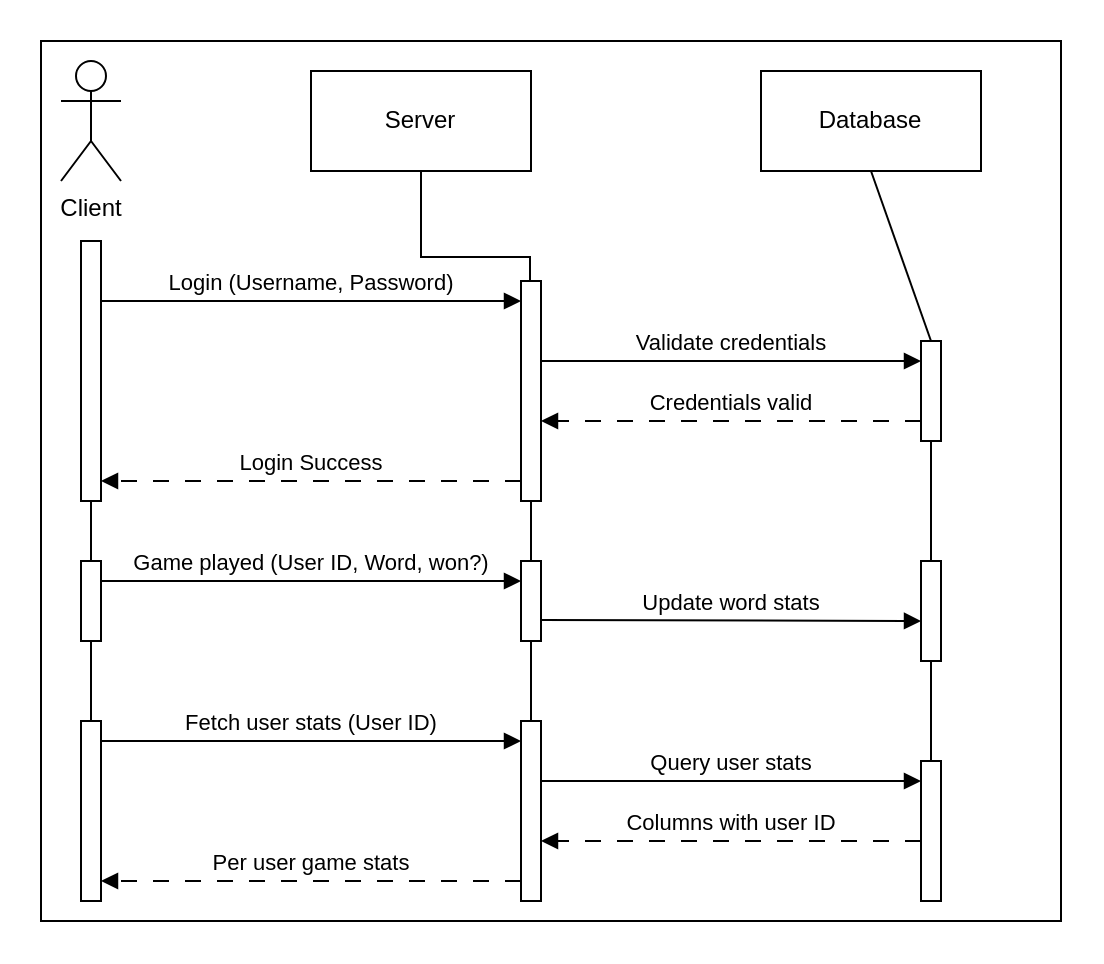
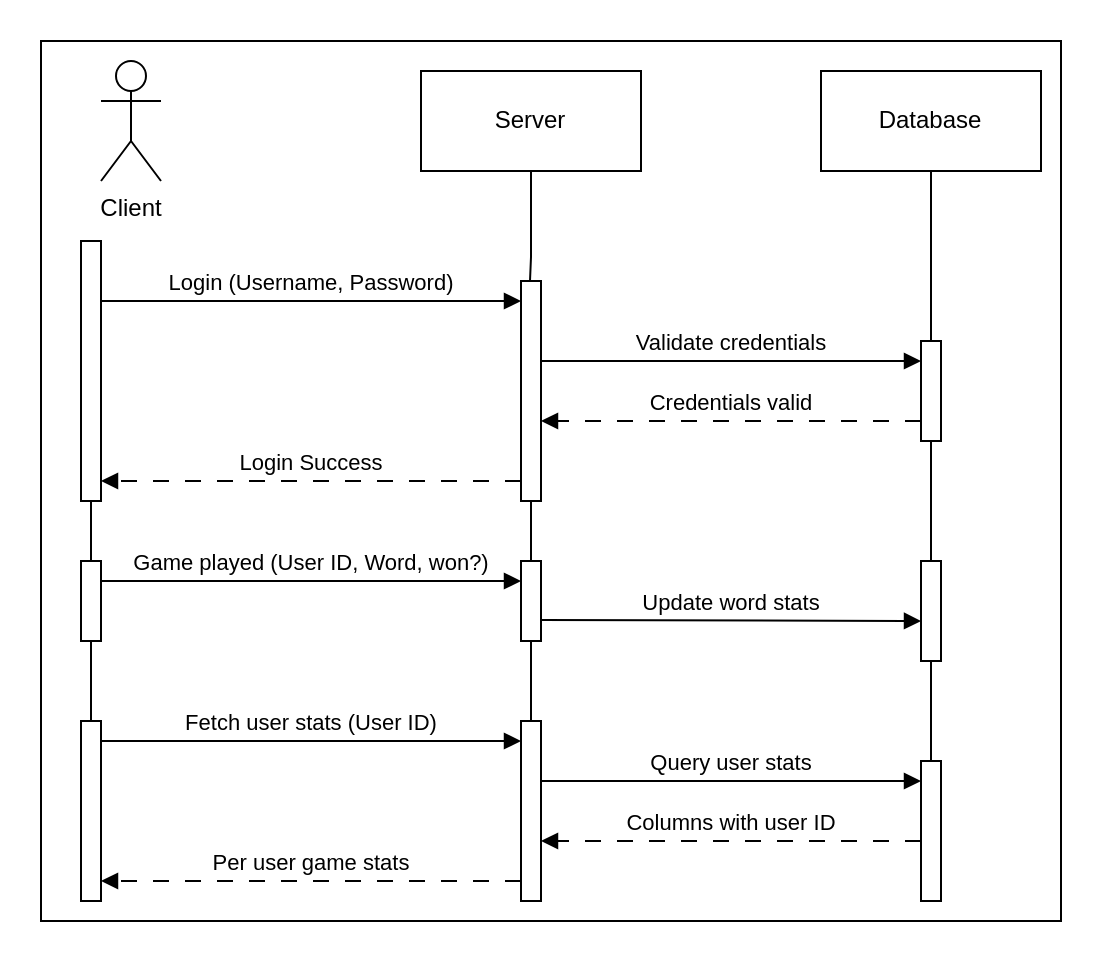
  <mxCell id="0" />
  <mxCell id="1" parent="0" />
  <mxCell id="2" value="" style="rounded=0;whiteSpace=wrap;html=1;" vertex="1" parent="1"><mxGeometry x="20" y="20" width="510" height="440" as="geometry" /></mxCell>
  <mxCell id="3" value="" style="html=1;points=[[0,0,0,0,5],[0,1,0,0,-5],[1,0,0,0,5],[1,1,0,0,-5]];perimeter=orthogonalPerimeter;outlineConnect=0;targetShapes=umlLifeline;portConstraint=eastwest;newEdgeStyle={&quot;curved&quot;:0,&quot;rounded&quot;:0};" vertex="1" parent="1"><mxGeometry x="260" y="140" width="10" height="110" as="geometry" /></mxCell>
- <mxCell id="4" value="Client" style="shape=umlActor;verticalLabelPosition=bottom;verticalAlign=top;html=1;" vertex="1" parent="1"><mxGeometry x="30" y="30" width="30" height="60" as="geometry" /></mxCell>
+ <mxCell id="4" value="Client" style="shape=umlActor;verticalLabelPosition=bottom;verticalAlign=top;html=1;" vertex="1" parent="1"><mxGeometry x="50" y="30" width="30" height="60" as="geometry" /></mxCell>
  <mxCell id="5" style="edgeStyle=orthogonalEdgeStyle;rounded=0;orthogonalLoop=1;jettySize=auto;html=1;exitX=0.5;exitY=1;exitDx=0;exitDy=0;endArrow=none;endFill=0;" edge="1" parent="1" source="6"><mxGeometry relative="1" as="geometry"><mxPoint x="264.5" y="140" as="targetPoint" /><mxPoint x="264.5" y="95" as="sourcePoint" /><Array as="points"><mxPoint x="265" y="128" /></Array></mxGeometry></mxCell>
- <mxCell id="6" value="Server" style="html=1;whiteSpace=wrap;" vertex="1" parent="1"><mxGeometry x="155" y="35" width="110" height="50" as="geometry" /></mxCell>
- <mxCell id="7" value="Database" style="html=1;whiteSpace=wrap;" vertex="1" parent="1"><mxGeometry x="380" y="35" width="110" height="50" as="geometry" /></mxCell>
+ <mxCell id="6" value="Server" style="html=1;whiteSpace=wrap;" vertex="1" parent="1"><mxGeometry x="210" y="35" width="110" height="50" as="geometry" /></mxCell>
+ <mxCell id="7" value="Database" style="html=1;whiteSpace=wrap;" vertex="1" parent="1"><mxGeometry x="410" y="35" width="110" height="50" as="geometry" /></mxCell>
  <mxCell id="8" value="" style="html=1;points=[[0,0,0,0,5],[0,1,0,0,-5],[1,0,0,0,5],[1,1,0,0,-5]];perimeter=orthogonalPerimeter;outlineConnect=0;targetShapes=umlLifeline;portConstraint=eastwest;newEdgeStyle={&quot;curved&quot;:0,&quot;rounded&quot;:0};" vertex="1" parent="1"><mxGeometry x="460" y="170" width="10" height="50" as="geometry" /></mxCell>
  <mxCell id="9" value="" style="html=1;points=[[0,0,0,0,5],[0,1,0,0,-5],[1,0,0,0,5],[1,1,0,0,-5]];perimeter=orthogonalPerimeter;outlineConnect=0;targetShapes=umlLifeline;portConstraint=eastwest;newEdgeStyle={&quot;curved&quot;:0,&quot;rounded&quot;:0};" vertex="1" parent="1"><mxGeometry x="40" y="120" width="10" height="130" as="geometry" /></mxCell>
  <mxCell id="10" value="Login (Username, Password)" style="html=1;verticalAlign=bottom;endArrow=block;curved=0;rounded=0;" edge="1" parent="1" target="3"><mxGeometry width="80" relative="1" as="geometry"><mxPoint x="50" y="150" as="sourcePoint" /><mxPoint x="130" y="150" as="targetPoint" /></mxGeometry></mxCell>
  <mxCell id="11" value="Validate credentials" style="html=1;verticalAlign=bottom;endArrow=block;curved=0;rounded=0;" edge="1" parent="1" target="8"><mxGeometry width="80" relative="1" as="geometry"><mxPoint x="270" y="180" as="sourcePoint" /><mxPoint x="350" y="180" as="targetPoint" /></mxGeometry></mxCell>
  <mxCell id="12" value="Credentials valid" style="html=1;verticalAlign=bottom;endArrow=block;curved=0;rounded=0;dashed=1;dashPattern=8 8;" edge="1" parent="1"><mxGeometry width="80" relative="1" as="geometry"><mxPoint x="460" y="210" as="sourcePoint" /><mxPoint x="270" y="210" as="targetPoint" /><mxPoint as="offset" /></mxGeometry></mxCell>
  <mxCell id="13" value="Login Success" style="html=1;verticalAlign=bottom;endArrow=block;curved=0;rounded=0;dashed=1;dashPattern=8 8;" edge="1" parent="1" source="3"><mxGeometry width="80" relative="1" as="geometry"><mxPoint x="250" y="240" as="sourcePoint" /><mxPoint x="50" y="240" as="targetPoint" /></mxGeometry></mxCell>
  <mxCell id="14" value="Game played (User ID, Word, won?)" style="html=1;verticalAlign=bottom;endArrow=block;curved=0;rounded=0;" edge="1" parent="1"><mxGeometry width="80" relative="1" as="geometry"><mxPoint x="50" y="290" as="sourcePoint" /><mxPoint x="260" y="290" as="targetPoint" /><mxPoint as="offset" /></mxGeometry></mxCell>
  <mxCell id="15" value="Update word stats" style="html=1;verticalAlign=bottom;endArrow=block;curved=0;rounded=0;" edge="1" parent="1"><mxGeometry width="80" relative="1" as="geometry"><mxPoint x="270" y="309.5" as="sourcePoint" /><mxPoint x="460" y="310" as="targetPoint" /></mxGeometry></mxCell>
  <mxCell id="16" value="Fetch user stats (User ID)" style="html=1;verticalAlign=bottom;endArrow=block;curved=0;rounded=0;" edge="1" parent="1"><mxGeometry width="80" relative="1" as="geometry"><mxPoint x="50" y="370" as="sourcePoint" /><mxPoint x="260" y="370" as="targetPoint" /><mxPoint as="offset" /></mxGeometry></mxCell>
  <mxCell id="17" value="Query user stats" style="html=1;verticalAlign=bottom;endArrow=block;curved=0;rounded=0;" edge="1" parent="1"><mxGeometry width="80" relative="1" as="geometry"><mxPoint x="270" y="390" as="sourcePoint" /><mxPoint x="460" y="390" as="targetPoint" /></mxGeometry></mxCell>
  <mxCell id="18" value="Columns with user ID" style="html=1;verticalAlign=bottom;endArrow=block;curved=0;rounded=0;dashed=1;dashPattern=8 8;" edge="1" parent="1"><mxGeometry width="80" relative="1" as="geometry"><mxPoint x="460" y="420" as="sourcePoint" /><mxPoint x="270" y="420" as="targetPoint" /><mxPoint as="offset" /></mxGeometry></mxCell>
  <mxCell id="19" value="Per user game stats" style="html=1;verticalAlign=bottom;endArrow=block;curved=0;rounded=0;dashed=1;dashPattern=8 8;" edge="1" parent="1"><mxGeometry width="80" relative="1" as="geometry"><mxPoint x="260" y="440" as="sourcePoint" /><mxPoint x="50" y="440" as="targetPoint" /></mxGeometry></mxCell>
  <mxCell id="20" value="" style="html=1;points=[[0,0,0,0,5],[0,1,0,0,-5],[1,0,0,0,5],[1,1,0,0,-5]];perimeter=orthogonalPerimeter;outlineConnect=0;targetShapes=umlLifeline;portConstraint=eastwest;newEdgeStyle={&quot;curved&quot;:0,&quot;rounded&quot;:0};" vertex="1" parent="1"><mxGeometry x="40" y="280" width="10" height="40" as="geometry" /></mxCell>
  <mxCell id="21" value="" style="html=1;points=[[0,0,0,0,5],[0,1,0,0,-5],[1,0,0,0,5],[1,1,0,0,-5]];perimeter=orthogonalPerimeter;outlineConnect=0;targetShapes=umlLifeline;portConstraint=eastwest;newEdgeStyle={&quot;curved&quot;:0,&quot;rounded&quot;:0};" vertex="1" parent="1"><mxGeometry x="260" y="280" width="10" height="40" as="geometry" /></mxCell>
  <mxCell id="22" value="" style="html=1;points=[[0,0,0,0,5],[0,1,0,0,-5],[1,0,0,0,5],[1,1,0,0,-5]];perimeter=orthogonalPerimeter;outlineConnect=0;targetShapes=umlLifeline;portConstraint=eastwest;newEdgeStyle={&quot;curved&quot;:0,&quot;rounded&quot;:0};" vertex="1" parent="1"><mxGeometry x="460" y="280" width="10" height="50" as="geometry" /></mxCell>
  <mxCell id="23" value="" style="html=1;points=[[0,0,0,0,5],[0,1,0,0,-5],[1,0,0,0,5],[1,1,0,0,-5]];perimeter=orthogonalPerimeter;outlineConnect=0;targetShapes=umlLifeline;portConstraint=eastwest;newEdgeStyle={&quot;curved&quot;:0,&quot;rounded&quot;:0};" vertex="1" parent="1"><mxGeometry x="40" y="360" width="10" height="90" as="geometry" /></mxCell>
  <mxCell id="24" value="" style="html=1;points=[[0,0,0,0,5],[0,1,0,0,-5],[1,0,0,0,5],[1,1,0,0,-5]];perimeter=orthogonalPerimeter;outlineConnect=0;targetShapes=umlLifeline;portConstraint=eastwest;newEdgeStyle={&quot;curved&quot;:0,&quot;rounded&quot;:0};" vertex="1" parent="1"><mxGeometry x="260" y="360" width="10" height="90" as="geometry" /></mxCell>
  <mxCell id="25" value="" style="html=1;points=[[0,0,0,0,5],[0,1,0,0,-5],[1,0,0,0,5],[1,1,0,0,-5]];perimeter=orthogonalPerimeter;outlineConnect=0;targetShapes=umlLifeline;portConstraint=eastwest;newEdgeStyle={&quot;curved&quot;:0,&quot;rounded&quot;:0};" vertex="1" parent="1"><mxGeometry x="460" y="380" width="10" height="70" as="geometry" /></mxCell>
  <mxCell id="26" style="edgeStyle=orthogonalEdgeStyle;rounded=0;orthogonalLoop=1;jettySize=auto;html=1;endArrow=none;endFill=0;" edge="1" parent="1"><mxGeometry relative="1" as="geometry"><mxPoint x="265" y="280" as="targetPoint" /><mxPoint x="265" y="250" as="sourcePoint" /><Array as="points"><mxPoint x="265.5" y="268" /></Array></mxGeometry></mxCell>
  <mxCell id="27" value="" style="endArrow=none;html=1;rounded=0;" edge="1" parent="1"><mxGeometry width="50" height="50" relative="1" as="geometry"><mxPoint x="265" y="360" as="sourcePoint" /><mxPoint x="265" y="320" as="targetPoint" /></mxGeometry></mxCell>
  <mxCell id="28" value="" style="endArrow=none;html=1;rounded=0;entryX=0.5;entryY=1;entryDx=0;entryDy=0;" edge="1" parent="1" target="7"><mxGeometry width="50" height="50" relative="1" as="geometry"><mxPoint x="465" y="170" as="sourcePoint" /><mxPoint x="465" y="86" as="targetPoint" /></mxGeometry></mxCell>
  <mxCell id="29" value="" style="endArrow=none;html=1;rounded=0;" edge="1" parent="1"><mxGeometry width="50" height="50" relative="1" as="geometry"><mxPoint x="465" y="280" as="sourcePoint" /><mxPoint x="465" y="220" as="targetPoint" /></mxGeometry></mxCell>
  <mxCell id="30" value="" style="endArrow=none;html=1;rounded=0;" edge="1" parent="1" target="22"><mxGeometry width="50" height="50" relative="1" as="geometry"><mxPoint x="465" y="380" as="sourcePoint" /><mxPoint x="465" y="340" as="targetPoint" /></mxGeometry></mxCell>
  <mxCell id="31" value="" style="endArrow=none;html=1;rounded=0;" edge="1" parent="1"><mxGeometry width="50" height="50" relative="1" as="geometry"><mxPoint x="45" y="360" as="sourcePoint" /><mxPoint x="45" y="320" as="targetPoint" /></mxGeometry></mxCell>
  <mxCell id="32" value="" style="endArrow=none;html=1;rounded=0;" edge="1" parent="1"><mxGeometry width="50" height="50" relative="1" as="geometry"><mxPoint x="45" y="280" as="sourcePoint" /><mxPoint x="45" y="250" as="targetPoint" /></mxGeometry></mxCell>
